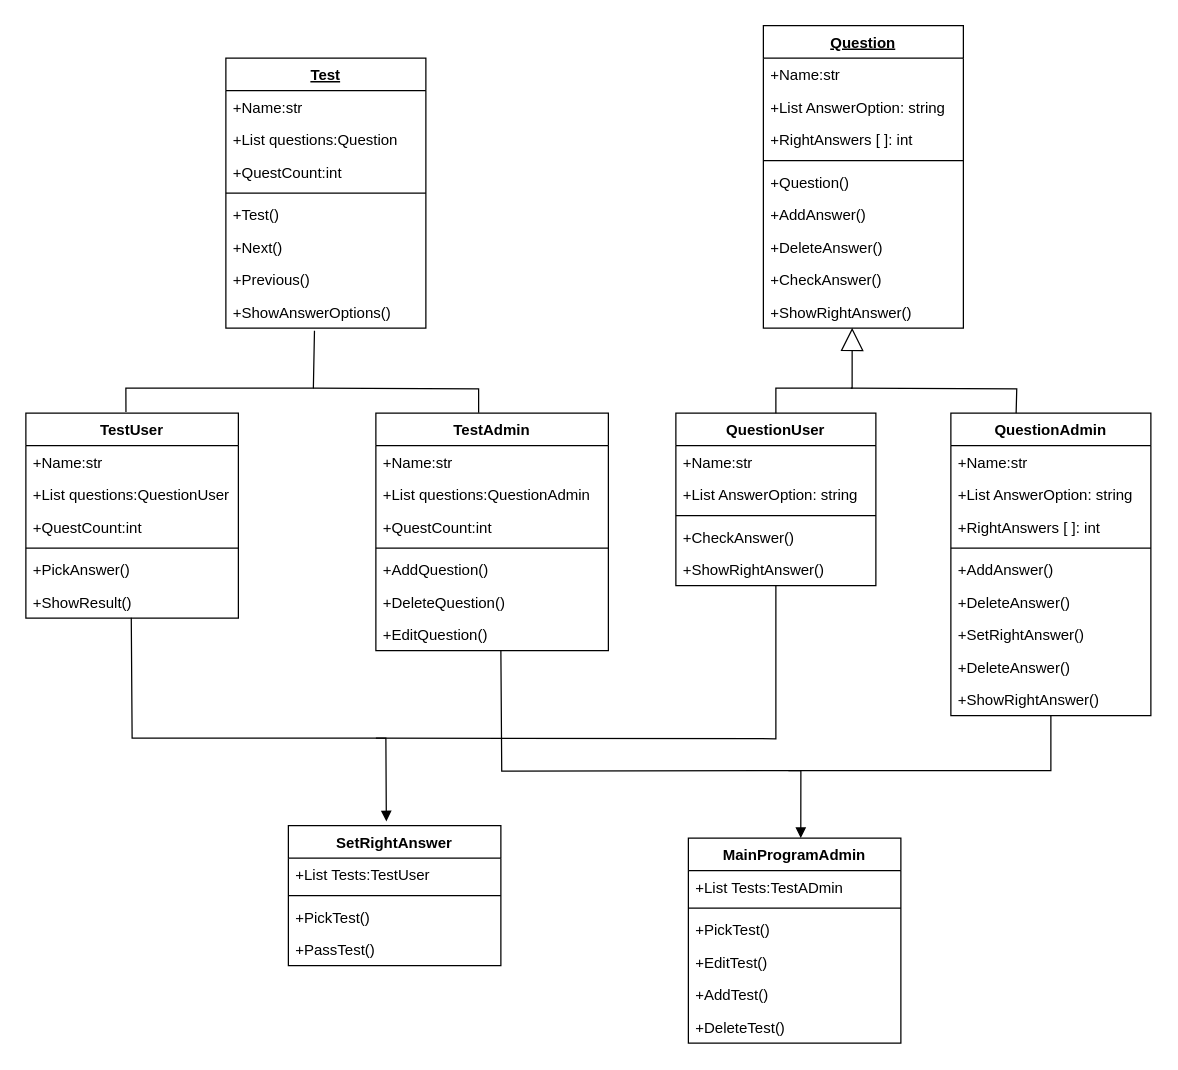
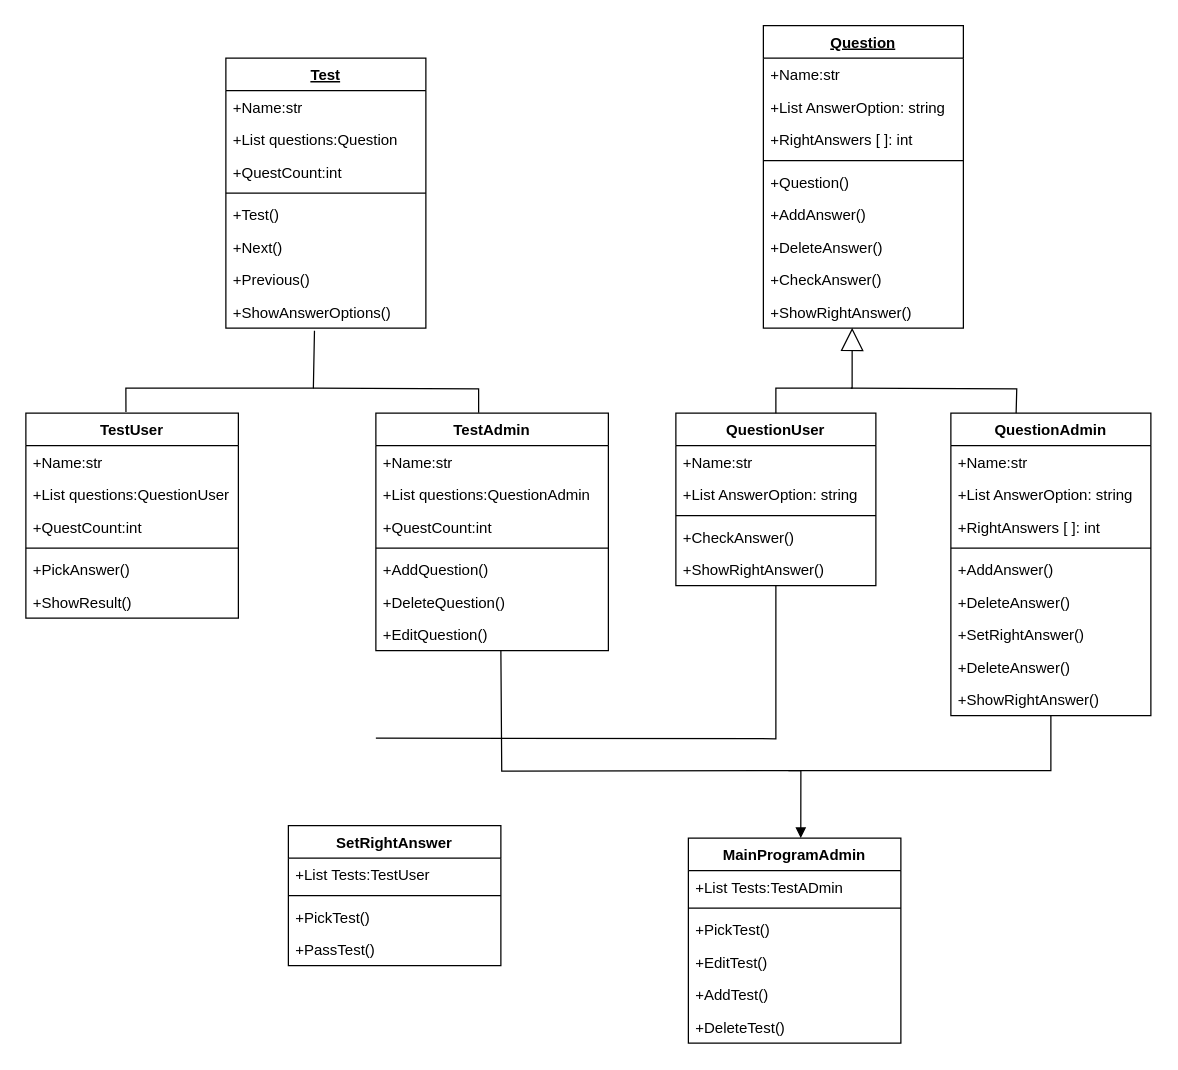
  <mxCell id="0" />
  <mxCell id="1" parent="0" />
  <mxCell id="2" value="Test" style="swimlane;fontStyle=5;align=center;verticalAlign=top;childLayout=stackLayout;horizontal=1;startSize=26;horizontalStack=0;resizeParent=1;resizeParentMax=0;resizeLast=0;collapsible=1;marginBottom=0;" vertex="1" parent="1"><mxGeometry x="180" y="46" width="160" height="216" as="geometry" /></mxCell>
  <mxCell id="3" value="+Name:str" style="text;strokeColor=none;fillColor=none;align=left;verticalAlign=top;spacingLeft=4;spacingRight=4;overflow=hidden;rotatable=0;points=[[0,0.5],[1,0.5]];portConstraint=eastwest;" vertex="1" parent="2"><mxGeometry y="26" width="160" height="26" as="geometry" /></mxCell>
  <mxCell id="4" value="+List questions:Question" style="text;strokeColor=none;fillColor=none;align=left;verticalAlign=top;spacingLeft=4;spacingRight=4;overflow=hidden;rotatable=0;points=[[0,0.5],[1,0.5]];portConstraint=eastwest;" vertex="1" parent="2"><mxGeometry y="52" width="160" height="26" as="geometry" /></mxCell>
  <mxCell id="5" value="+QuestCount:int" style="text;strokeColor=none;fillColor=none;align=left;verticalAlign=top;spacingLeft=4;spacingRight=4;overflow=hidden;rotatable=0;points=[[0,0.5],[1,0.5]];portConstraint=eastwest;" vertex="1" parent="2"><mxGeometry y="78" width="160" height="26" as="geometry" /></mxCell>
  <mxCell id="6" value="" style="line;strokeWidth=1;fillColor=none;align=left;verticalAlign=middle;spacingTop=-1;spacingLeft=3;spacingRight=3;rotatable=0;labelPosition=right;points=[];portConstraint=eastwest;" vertex="1" parent="2"><mxGeometry y="104" width="160" height="8" as="geometry" /></mxCell>
  <mxCell id="7" value="+Test()" style="text;strokeColor=none;fillColor=none;align=left;verticalAlign=top;spacingLeft=4;spacingRight=4;overflow=hidden;rotatable=0;points=[[0,0.5],[1,0.5]];portConstraint=eastwest;" vertex="1" parent="2"><mxGeometry y="112" width="160" height="26" as="geometry" /></mxCell>
  <mxCell id="8" value="+Next()" style="text;strokeColor=none;fillColor=none;align=left;verticalAlign=top;spacingLeft=4;spacingRight=4;overflow=hidden;rotatable=0;points=[[0,0.5],[1,0.5]];portConstraint=eastwest;" vertex="1" parent="2"><mxGeometry y="138" width="160" height="26" as="geometry" /></mxCell>
  <mxCell id="9" value="+Previous()" style="text;strokeColor=none;fillColor=none;align=left;verticalAlign=top;spacingLeft=4;spacingRight=4;overflow=hidden;rotatable=0;points=[[0,0.5],[1,0.5]];portConstraint=eastwest;" vertex="1" parent="2"><mxGeometry y="164" width="160" height="26" as="geometry" /></mxCell>
  <mxCell id="10" value="+ShowAnswerOptions()" style="text;strokeColor=none;fillColor=none;align=left;verticalAlign=top;spacingLeft=4;spacingRight=4;overflow=hidden;rotatable=0;points=[[0,0.5],[1,0.5]];portConstraint=eastwest;" vertex="1" parent="2"><mxGeometry y="190" width="160" height="26" as="geometry" /></mxCell>
  <mxCell id="11" value="Question" style="swimlane;fontStyle=5;align=center;verticalAlign=top;childLayout=stackLayout;horizontal=1;startSize=26;horizontalStack=0;resizeParent=1;resizeParentMax=0;resizeLast=0;collapsible=1;marginBottom=0;" vertex="1" parent="1"><mxGeometry x="610" y="20" width="160" height="242" as="geometry" /></mxCell>
  <mxCell id="12" value="+Name:str" style="text;strokeColor=none;fillColor=none;align=left;verticalAlign=top;spacingLeft=4;spacingRight=4;overflow=hidden;rotatable=0;points=[[0,0.5],[1,0.5]];portConstraint=eastwest;" vertex="1" parent="11"><mxGeometry y="26" width="160" height="26" as="geometry" /></mxCell>
  <mxCell id="13" value="+List AnswerOption: string" style="text;strokeColor=none;fillColor=none;align=left;verticalAlign=top;spacingLeft=4;spacingRight=4;overflow=hidden;rotatable=0;points=[[0,0.5],[1,0.5]];portConstraint=eastwest;" vertex="1" parent="11"><mxGeometry y="52" width="160" height="26" as="geometry" /></mxCell>
  <mxCell id="14" value="+RightAnswers [ ]: int" style="text;strokeColor=none;fillColor=none;align=left;verticalAlign=top;spacingLeft=4;spacingRight=4;overflow=hidden;rotatable=0;points=[[0,0.5],[1,0.5]];portConstraint=eastwest;" vertex="1" parent="11"><mxGeometry y="78" width="160" height="26" as="geometry" /></mxCell>
  <mxCell id="15" value="" style="line;strokeWidth=1;fillColor=none;align=left;verticalAlign=middle;spacingTop=-1;spacingLeft=3;spacingRight=3;rotatable=0;labelPosition=right;points=[];portConstraint=eastwest;" vertex="1" parent="11"><mxGeometry y="104" width="160" height="8" as="geometry" /></mxCell>
  <mxCell id="16" value="+Question()" style="text;strokeColor=none;fillColor=none;align=left;verticalAlign=top;spacingLeft=4;spacingRight=4;overflow=hidden;rotatable=0;points=[[0,0.5],[1,0.5]];portConstraint=eastwest;" vertex="1" parent="11"><mxGeometry y="112" width="160" height="26" as="geometry" /></mxCell>
  <mxCell id="17" value="+AddAnswer()" style="text;strokeColor=none;fillColor=none;align=left;verticalAlign=top;spacingLeft=4;spacingRight=4;overflow=hidden;rotatable=0;points=[[0,0.5],[1,0.5]];portConstraint=eastwest;" vertex="1" parent="11"><mxGeometry y="138" width="160" height="26" as="geometry" /></mxCell>
  <mxCell id="18" value="+DeleteAnswer()" style="text;strokeColor=none;fillColor=none;align=left;verticalAlign=top;spacingLeft=4;spacingRight=4;overflow=hidden;rotatable=0;points=[[0,0.5],[1,0.5]];portConstraint=eastwest;" vertex="1" parent="11"><mxGeometry y="164" width="160" height="26" as="geometry" /></mxCell>
  <mxCell id="19" value="+CheckAnswer()" style="text;strokeColor=none;fillColor=none;align=left;verticalAlign=top;spacingLeft=4;spacingRight=4;overflow=hidden;rotatable=0;points=[[0,0.5],[1,0.5]];portConstraint=eastwest;" vertex="1" parent="11"><mxGeometry y="190" width="160" height="26" as="geometry" /></mxCell>
  <mxCell id="20" value="+ShowRightAnswer()" style="text;strokeColor=none;fillColor=none;align=left;verticalAlign=top;spacingLeft=4;spacingRight=4;overflow=hidden;rotatable=0;points=[[0,0.5],[1,0.5]];portConstraint=eastwest;" vertex="1" parent="11"><mxGeometry y="216" width="160" height="26" as="geometry" /></mxCell>
  <mxCell id="21" value="TestUser" style="swimlane;fontStyle=1;align=center;verticalAlign=top;childLayout=stackLayout;horizontal=1;startSize=26;horizontalStack=0;resizeParent=1;resizeParentMax=0;resizeLast=0;collapsible=1;marginBottom=0;" vertex="1" parent="1"><mxGeometry x="20" y="330" width="170" height="164" as="geometry" /></mxCell>
  <mxCell id="22" value="+Name:str" style="text;strokeColor=none;fillColor=none;align=left;verticalAlign=top;spacingLeft=4;spacingRight=4;overflow=hidden;rotatable=0;points=[[0,0.5],[1,0.5]];portConstraint=eastwest;" vertex="1" parent="21"><mxGeometry y="26" width="170" height="26" as="geometry" /></mxCell>
  <mxCell id="23" value="+List questions:QuestionUser" style="text;strokeColor=none;fillColor=none;align=left;verticalAlign=top;spacingLeft=4;spacingRight=4;overflow=hidden;rotatable=0;points=[[0,0.5],[1,0.5]];portConstraint=eastwest;" vertex="1" parent="21"><mxGeometry y="52" width="170" height="26" as="geometry" /></mxCell>
  <mxCell id="24" value="+QuestCount:int" style="text;strokeColor=none;fillColor=none;align=left;verticalAlign=top;spacingLeft=4;spacingRight=4;overflow=hidden;rotatable=0;points=[[0,0.5],[1,0.5]];portConstraint=eastwest;" vertex="1" parent="21"><mxGeometry y="78" width="170" height="26" as="geometry" /></mxCell>
  <mxCell id="25" value="" style="line;strokeWidth=1;fillColor=none;align=left;verticalAlign=middle;spacingTop=-1;spacingLeft=3;spacingRight=3;rotatable=0;labelPosition=right;points=[];portConstraint=eastwest;" vertex="1" parent="21"><mxGeometry y="104" width="170" height="8" as="geometry" /></mxCell>
  <mxCell id="26" value="+PickAnswer()" style="text;strokeColor=none;fillColor=none;align=left;verticalAlign=top;spacingLeft=4;spacingRight=4;overflow=hidden;rotatable=0;points=[[0,0.5],[1,0.5]];portConstraint=eastwest;" vertex="1" parent="21"><mxGeometry y="112" width="170" height="26" as="geometry" /></mxCell>
  <mxCell id="27" value="+ShowResult()" style="text;strokeColor=none;fillColor=none;align=left;verticalAlign=top;spacingLeft=4;spacingRight=4;overflow=hidden;rotatable=0;points=[[0,0.5],[1,0.5]];portConstraint=eastwest;" vertex="1" parent="21"><mxGeometry y="138" width="170" height="26" as="geometry" /></mxCell>
  <mxCell id="28" value="TestAdmin" style="swimlane;fontStyle=1;align=center;verticalAlign=top;childLayout=stackLayout;horizontal=1;startSize=26;horizontalStack=0;resizeParent=1;resizeParentMax=0;resizeLast=0;collapsible=1;marginBottom=0;" vertex="1" parent="1"><mxGeometry x="300" y="330" width="186" height="190" as="geometry" /></mxCell>
  <mxCell id="29" value="+Name:str" style="text;strokeColor=none;fillColor=none;align=left;verticalAlign=top;spacingLeft=4;spacingRight=4;overflow=hidden;rotatable=0;points=[[0,0.5],[1,0.5]];portConstraint=eastwest;" vertex="1" parent="28"><mxGeometry y="26" width="186" height="26" as="geometry" /></mxCell>
  <mxCell id="30" value="+List questions:QuestionAdmin" style="text;strokeColor=none;fillColor=none;align=left;verticalAlign=top;spacingLeft=4;spacingRight=4;overflow=hidden;rotatable=0;points=[[0,0.5],[1,0.5]];portConstraint=eastwest;" vertex="1" parent="28"><mxGeometry y="52" width="186" height="26" as="geometry" /></mxCell>
  <mxCell id="31" value="+QuestCount:int" style="text;strokeColor=none;fillColor=none;align=left;verticalAlign=top;spacingLeft=4;spacingRight=4;overflow=hidden;rotatable=0;points=[[0,0.5],[1,0.5]];portConstraint=eastwest;" vertex="1" parent="28"><mxGeometry y="78" width="186" height="26" as="geometry" /></mxCell>
  <mxCell id="32" value="" style="line;strokeWidth=1;fillColor=none;align=left;verticalAlign=middle;spacingTop=-1;spacingLeft=3;spacingRight=3;rotatable=0;labelPosition=right;points=[];portConstraint=eastwest;" vertex="1" parent="28"><mxGeometry y="104" width="186" height="8" as="geometry" /></mxCell>
  <mxCell id="33" value="+AddQuestion()" style="text;strokeColor=none;fillColor=none;align=left;verticalAlign=top;spacingLeft=4;spacingRight=4;overflow=hidden;rotatable=0;points=[[0,0.5],[1,0.5]];portConstraint=eastwest;" vertex="1" parent="28"><mxGeometry y="112" width="186" height="26" as="geometry" /></mxCell>
  <mxCell id="34" value="+DeleteQuestion()" style="text;strokeColor=none;fillColor=none;align=left;verticalAlign=top;spacingLeft=4;spacingRight=4;overflow=hidden;rotatable=0;points=[[0,0.5],[1,0.5]];portConstraint=eastwest;" vertex="1" parent="28"><mxGeometry y="138" width="186" height="26" as="geometry" /></mxCell>
  <mxCell id="35" value="+EditQuestion()" style="text;strokeColor=none;fillColor=none;align=left;verticalAlign=top;spacingLeft=4;spacingRight=4;overflow=hidden;rotatable=0;points=[[0,0.5],[1,0.5]];portConstraint=eastwest;" vertex="1" parent="28"><mxGeometry y="164" width="186" height="26" as="geometry" /></mxCell>
  <mxCell id="36" value="QuestionUser" style="swimlane;fontStyle=1;align=center;verticalAlign=top;childLayout=stackLayout;horizontal=1;startSize=26;horizontalStack=0;resizeParent=1;resizeParentMax=0;resizeLast=0;collapsible=1;marginBottom=0;" vertex="1" parent="1"><mxGeometry x="540" y="330" width="160" height="138" as="geometry" /></mxCell>
  <mxCell id="37" value="+Name:str" style="text;strokeColor=none;fillColor=none;align=left;verticalAlign=top;spacingLeft=4;spacingRight=4;overflow=hidden;rotatable=0;points=[[0,0.5],[1,0.5]];portConstraint=eastwest;" vertex="1" parent="36"><mxGeometry y="26" width="160" height="26" as="geometry" /></mxCell>
  <mxCell id="38" value="+List AnswerOption: string" style="text;strokeColor=none;fillColor=none;align=left;verticalAlign=top;spacingLeft=4;spacingRight=4;overflow=hidden;rotatable=0;points=[[0,0.5],[1,0.5]];portConstraint=eastwest;" vertex="1" parent="36"><mxGeometry y="52" width="160" height="26" as="geometry" /></mxCell>
  <mxCell id="39" value="" style="line;strokeWidth=1;fillColor=none;align=left;verticalAlign=middle;spacingTop=-1;spacingLeft=3;spacingRight=3;rotatable=0;labelPosition=right;points=[];portConstraint=eastwest;" vertex="1" parent="36"><mxGeometry y="78" width="160" height="8" as="geometry" /></mxCell>
  <mxCell id="40" value="+CheckAnswer()" style="text;strokeColor=none;fillColor=none;align=left;verticalAlign=top;spacingLeft=4;spacingRight=4;overflow=hidden;rotatable=0;points=[[0,0.5],[1,0.5]];portConstraint=eastwest;" vertex="1" parent="36"><mxGeometry y="86" width="160" height="26" as="geometry" /></mxCell>
  <mxCell id="41" value="+ShowRightAnswer()" style="text;strokeColor=none;fillColor=none;align=left;verticalAlign=top;spacingLeft=4;spacingRight=4;overflow=hidden;rotatable=0;points=[[0,0.5],[1,0.5]];portConstraint=eastwest;" vertex="1" parent="36"><mxGeometry y="112" width="160" height="26" as="geometry" /></mxCell>
  <mxCell id="42" value="QuestionAdmin" style="swimlane;fontStyle=1;align=center;verticalAlign=top;childLayout=stackLayout;horizontal=1;startSize=26;horizontalStack=0;resizeParent=1;resizeParentMax=0;resizeLast=0;collapsible=1;marginBottom=0;" vertex="1" parent="1"><mxGeometry x="760" y="330" width="160" height="242" as="geometry" /></mxCell>
  <mxCell id="43" value="+Name:str" style="text;strokeColor=none;fillColor=none;align=left;verticalAlign=top;spacingLeft=4;spacingRight=4;overflow=hidden;rotatable=0;points=[[0,0.5],[1,0.5]];portConstraint=eastwest;" vertex="1" parent="42"><mxGeometry y="26" width="160" height="26" as="geometry" /></mxCell>
  <mxCell id="44" value="+List AnswerOption: string" style="text;strokeColor=none;fillColor=none;align=left;verticalAlign=top;spacingLeft=4;spacingRight=4;overflow=hidden;rotatable=0;points=[[0,0.5],[1,0.5]];portConstraint=eastwest;" vertex="1" parent="42"><mxGeometry y="52" width="160" height="26" as="geometry" /></mxCell>
  <mxCell id="45" value="+RightAnswers [ ]: int" style="text;strokeColor=none;fillColor=none;align=left;verticalAlign=top;spacingLeft=4;spacingRight=4;overflow=hidden;rotatable=0;points=[[0,0.5],[1,0.5]];portConstraint=eastwest;" vertex="1" parent="42"><mxGeometry y="78" width="160" height="26" as="geometry" /></mxCell>
  <mxCell id="46" value="" style="line;strokeWidth=1;fillColor=none;align=left;verticalAlign=middle;spacingTop=-1;spacingLeft=3;spacingRight=3;rotatable=0;labelPosition=right;points=[];portConstraint=eastwest;" vertex="1" parent="42"><mxGeometry y="104" width="160" height="8" as="geometry" /></mxCell>
  <mxCell id="47" value="+AddAnswer()" style="text;strokeColor=none;fillColor=none;align=left;verticalAlign=top;spacingLeft=4;spacingRight=4;overflow=hidden;rotatable=0;points=[[0,0.5],[1,0.5]];portConstraint=eastwest;" vertex="1" parent="42"><mxGeometry y="112" width="160" height="26" as="geometry" /></mxCell>
  <mxCell id="48" value="+DeleteAnswer()" style="text;strokeColor=none;fillColor=none;align=left;verticalAlign=top;spacingLeft=4;spacingRight=4;overflow=hidden;rotatable=0;points=[[0,0.5],[1,0.5]];portConstraint=eastwest;" vertex="1" parent="42"><mxGeometry y="138" width="160" height="26" as="geometry" /></mxCell>
  <mxCell id="49" value="+SetRightAnswer()" style="text;strokeColor=none;fillColor=none;align=left;verticalAlign=top;spacingLeft=4;spacingRight=4;overflow=hidden;rotatable=0;points=[[0,0.5],[1,0.5]];portConstraint=eastwest;" vertex="1" parent="42"><mxGeometry y="164" width="160" height="26" as="geometry" /></mxCell>
  <mxCell id="50" value="+DeleteAnswer()" style="text;strokeColor=none;fillColor=none;align=left;verticalAlign=top;spacingLeft=4;spacingRight=4;overflow=hidden;rotatable=0;points=[[0,0.5],[1,0.5]];portConstraint=eastwest;" vertex="1" parent="42"><mxGeometry y="190" width="160" height="26" as="geometry" /></mxCell>
  <mxCell id="51" value="+ShowRightAnswer()" style="text;strokeColor=none;fillColor=none;align=left;verticalAlign=top;spacingLeft=4;spacingRight=4;overflow=hidden;rotatable=0;points=[[0,0.5],[1,0.5]];portConstraint=eastwest;" vertex="1" parent="42"><mxGeometry y="216" width="160" height="26" as="geometry" /></mxCell>
  <mxCell id="52" value="SetRightAnswer" style="swimlane;fontStyle=1;align=center;verticalAlign=top;childLayout=stackLayout;horizontal=1;startSize=26;horizontalStack=0;resizeParent=1;resizeParentMax=0;resizeLast=0;collapsible=1;marginBottom=0;" vertex="1" parent="1"><mxGeometry x="230" y="660" width="170" height="112" as="geometry" /></mxCell>
  <mxCell id="53" value="+List Tests:TestUser" style="text;strokeColor=none;fillColor=none;align=left;verticalAlign=top;spacingLeft=4;spacingRight=4;overflow=hidden;rotatable=0;points=[[0,0.5],[1,0.5]];portConstraint=eastwest;" vertex="1" parent="52"><mxGeometry y="26" width="170" height="26" as="geometry" /></mxCell>
  <mxCell id="54" value="" style="line;strokeWidth=1;fillColor=none;align=left;verticalAlign=middle;spacingTop=-1;spacingLeft=3;spacingRight=3;rotatable=0;labelPosition=right;points=[];portConstraint=eastwest;" vertex="1" parent="52"><mxGeometry y="52" width="170" height="8" as="geometry" /></mxCell>
  <mxCell id="55" value="+PickTest()" style="text;strokeColor=none;fillColor=none;align=left;verticalAlign=top;spacingLeft=4;spacingRight=4;overflow=hidden;rotatable=0;points=[[0,0.5],[1,0.5]];portConstraint=eastwest;" vertex="1" parent="52"><mxGeometry y="60" width="170" height="26" as="geometry" /></mxCell>
  <mxCell id="56" value="+PassTest()" style="text;strokeColor=none;fillColor=none;align=left;verticalAlign=top;spacingLeft=4;spacingRight=4;overflow=hidden;rotatable=0;points=[[0,0.5],[1,0.5]];portConstraint=eastwest;" vertex="1" parent="52"><mxGeometry y="86" width="170" height="26" as="geometry" /></mxCell>
  <mxCell id="57" value="" style="endArrow=none;endSize=16;endFill=0;html=1;rounded=0;exitX=0.471;exitY=-0.005;exitDx=0;exitDy=0;exitPerimeter=0;entryX=0.443;entryY=1.083;entryDx=0;entryDy=0;entryPerimeter=0;" edge="1" parent="1" source="21" target="10"><mxGeometry width="160" relative="1" as="geometry"><mxPoint x="50" y="300" as="sourcePoint" /><mxPoint x="210" y="300" as="targetPoint" /><Array as="points"><mxPoint x="100" y="310" /><mxPoint x="250" y="310" /></Array></mxGeometry></mxCell>
  <mxCell id="58" value="" style="endArrow=none;html=1;edgeStyle=orthogonalEdgeStyle;rounded=0;entryX=0.442;entryY=-0.002;entryDx=0;entryDy=0;entryPerimeter=0;" edge="1" parent="1" target="28"><mxGeometry relative="1" as="geometry"><mxPoint x="250" y="310" as="sourcePoint" /><mxPoint x="370" y="310" as="targetPoint" /></mxGeometry></mxCell>
  <mxCell id="59" value="" style="endArrow=block;endSize=16;endFill=0;html=1;rounded=0;exitX=0.5;exitY=0;exitDx=0;exitDy=0;entryX=0.444;entryY=0.992;entryDx=0;entryDy=0;entryPerimeter=0;" edge="1" parent="1" source="36" target="20"><mxGeometry width="160" relative="1" as="geometry"><mxPoint x="549.19" y="330" as="sourcePoint" /><mxPoint x="700" y="264.978" as="targetPoint" /><Array as="points"><mxPoint x="620" y="310" /><mxPoint x="681" y="310" /></Array></mxGeometry></mxCell>
  <mxCell id="60" value="" style="endArrow=none;html=1;edgeStyle=orthogonalEdgeStyle;rounded=0;entryX=0.442;entryY=-0.002;entryDx=0;entryDy=0;entryPerimeter=0;" edge="1" parent="1"><mxGeometry relative="1" as="geometry"><mxPoint x="680" y="310" as="sourcePoint" /><mxPoint x="812.212" y="330" as="targetPoint" /></mxGeometry></mxCell>
  <mxCell id="61" value="MainProgramAdmin" style="swimlane;fontStyle=1;align=center;verticalAlign=top;childLayout=stackLayout;horizontal=1;startSize=26;horizontalStack=0;resizeParent=1;resizeParentMax=0;resizeLast=0;collapsible=1;marginBottom=0;" vertex="1" parent="1"><mxGeometry x="550" y="670" width="170" height="164" as="geometry" /></mxCell>
  <mxCell id="62" value="+List Tests:TestADmin" style="text;strokeColor=none;fillColor=none;align=left;verticalAlign=top;spacingLeft=4;spacingRight=4;overflow=hidden;rotatable=0;points=[[0,0.5],[1,0.5]];portConstraint=eastwest;" vertex="1" parent="61"><mxGeometry y="26" width="170" height="26" as="geometry" /></mxCell>
  <mxCell id="63" value="" style="line;strokeWidth=1;fillColor=none;align=left;verticalAlign=middle;spacingTop=-1;spacingLeft=3;spacingRight=3;rotatable=0;labelPosition=right;points=[];portConstraint=eastwest;" vertex="1" parent="61"><mxGeometry y="52" width="170" height="8" as="geometry" /></mxCell>
  <mxCell id="64" value="+PickTest()" style="text;strokeColor=none;fillColor=none;align=left;verticalAlign=top;spacingLeft=4;spacingRight=4;overflow=hidden;rotatable=0;points=[[0,0.5],[1,0.5]];portConstraint=eastwest;" vertex="1" parent="61"><mxGeometry y="60" width="170" height="26" as="geometry" /></mxCell>
  <mxCell id="65" value="+EditTest()" style="text;strokeColor=none;fillColor=none;align=left;verticalAlign=top;spacingLeft=4;spacingRight=4;overflow=hidden;rotatable=0;points=[[0,0.5],[1,0.5]];portConstraint=eastwest;" vertex="1" parent="61"><mxGeometry y="86" width="170" height="26" as="geometry" /></mxCell>
  <mxCell id="66" value="+AddTest()" style="text;strokeColor=none;fillColor=none;align=left;verticalAlign=top;spacingLeft=4;spacingRight=4;overflow=hidden;rotatable=0;points=[[0,0.5],[1,0.5]];portConstraint=eastwest;" vertex="1" parent="61"><mxGeometry y="112" width="170" height="26" as="geometry" /></mxCell>
  <mxCell id="67" value="+DeleteTest()" style="text;strokeColor=none;fillColor=none;align=left;verticalAlign=top;spacingLeft=4;spacingRight=4;overflow=hidden;rotatable=0;points=[[0,0.5],[1,0.5]];portConstraint=eastwest;" vertex="1" parent="61"><mxGeometry y="138" width="170" height="26" as="geometry" /></mxCell>
- <mxCell id="68" value="" style="html=1;verticalAlign=bottom;endArrow=block;rounded=0;exitX=0.496;exitY=0.987;exitDx=0;exitDy=0;exitPerimeter=0;entryX=0.461;entryY=-0.03;entryDx=0;entryDy=0;entryPerimeter=0;" edge="1" parent="1" source="27" target="52"><mxGeometry x="-1" y="-371" width="80" relative="1" as="geometry"><mxPoint x="130" y="580" as="sourcePoint" /><mxPoint x="210" y="580" as="targetPoint" /><Array as="points"><mxPoint x="105" y="590" /><mxPoint x="308" y="590" /></Array><mxPoint x="-370" y="-351" as="offset" /></mxGeometry></mxCell>
  <mxCell id="69" value="" style="endArrow=none;html=1;edgeStyle=orthogonalEdgeStyle;rounded=0;entryX=0.5;entryY=1;entryDx=0;entryDy=0;" edge="1" parent="1" target="36"><mxGeometry relative="1" as="geometry"><mxPoint x="300" y="590" as="sourcePoint" /><mxPoint x="540" y="550" as="targetPoint" /></mxGeometry></mxCell>
  <mxCell id="70" value="" style="html=1;verticalAlign=bottom;endArrow=block;rounded=0;exitX=0.496;exitY=0.987;exitDx=0;exitDy=0;exitPerimeter=0;entryX=0.529;entryY=0;entryDx=0;entryDy=0;entryPerimeter=0;" edge="1" parent="1" target="61"><mxGeometry x="-1" y="-371" width="80" relative="1" as="geometry"><mxPoint x="400" y="520.002" as="sourcePoint" /><mxPoint x="604" y="670" as="targetPoint" /><Array as="points"><mxPoint x="400.68" y="616.34" /><mxPoint x="640" y="616" /></Array><mxPoint x="-370" y="-351" as="offset" /></mxGeometry></mxCell>
  <mxCell id="71" value="" style="endArrow=none;html=1;edgeStyle=orthogonalEdgeStyle;rounded=0;entryX=0.5;entryY=1.006;entryDx=0;entryDy=0;entryPerimeter=0;" edge="1" parent="1" target="51"><mxGeometry relative="1" as="geometry"><mxPoint x="630" y="616" as="sourcePoint" /><mxPoint x="950" y="570" as="targetPoint" /><Array as="points"><mxPoint x="840" y="616" /></Array></mxGeometry></mxCell>
